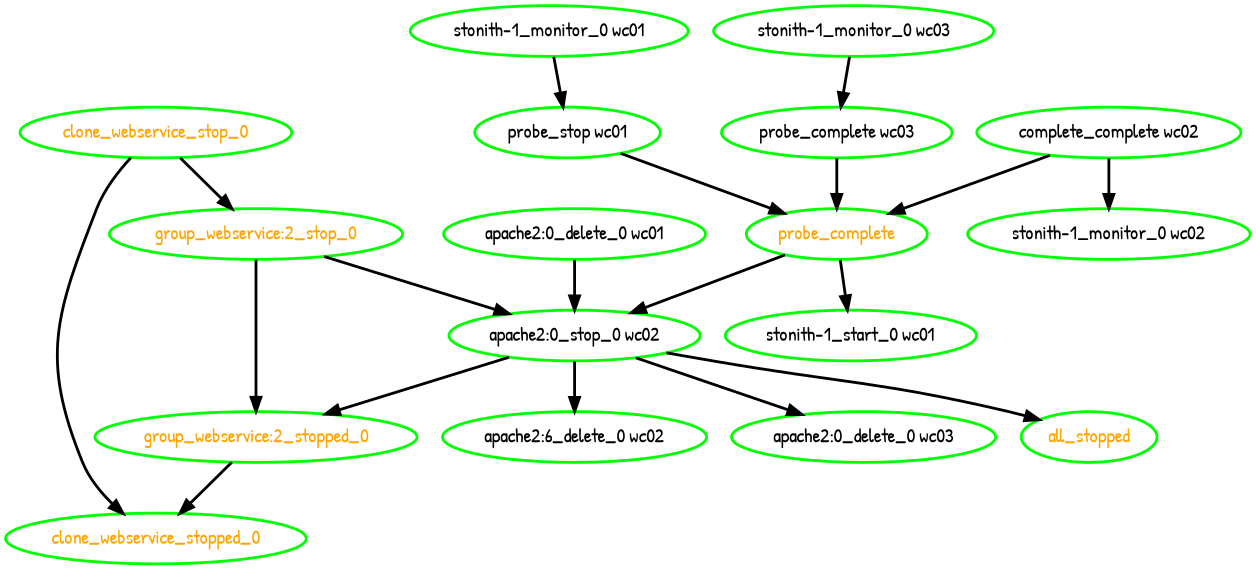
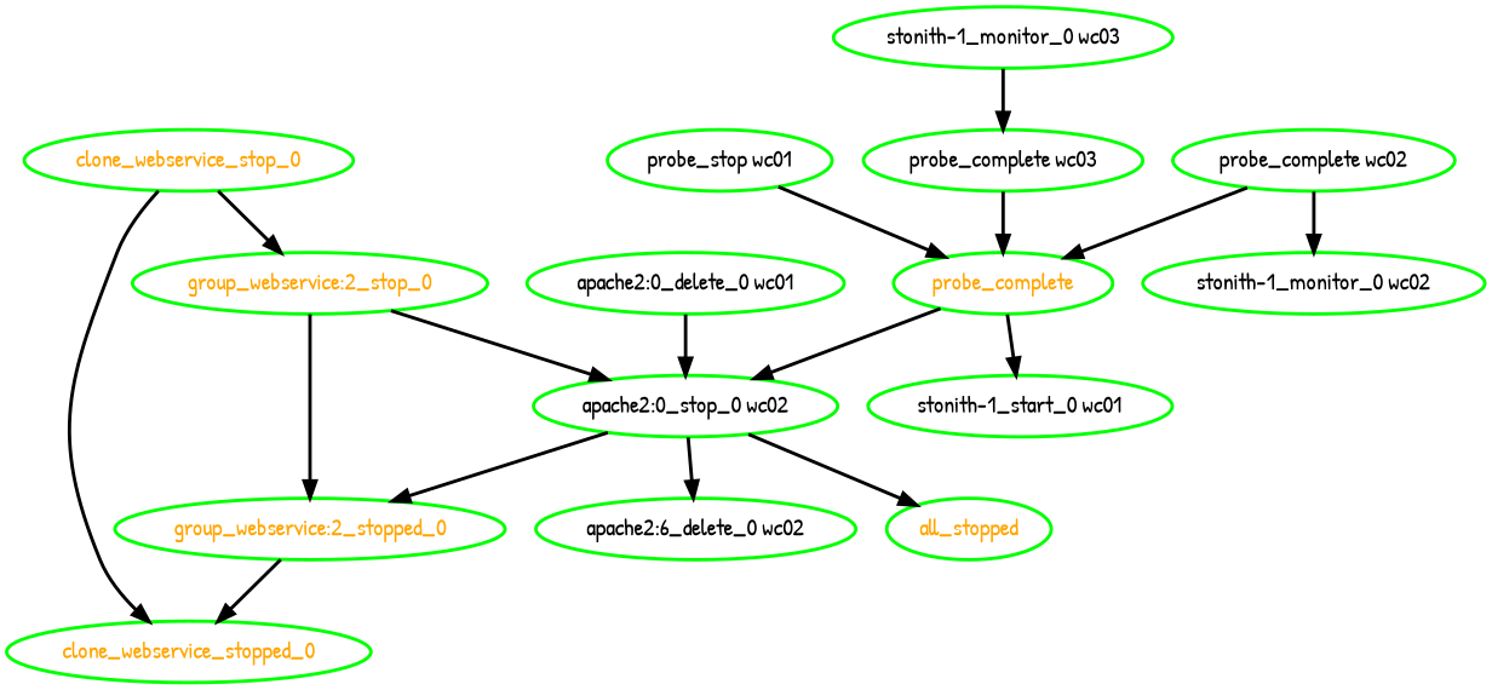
  digraph {
    fontname="Patrick Hand"
    node [color=green fontcolor=black fontname="Patrick Hand" style=bold]
    edge [fontname="Patrick Hand" style=bold]
    all_stopped [fontcolor=orange]
    "apache2:0_delete_0 wc01"
    "apache2:0_stop_0 wc02"
    n4 [label="apache2:6_delete_0 wc02"]
-   "apache2:0_delete_0 wc03"
    "group_webservice:2_stopped_0" [fontcolor=orange]
    clone_webservice_stopped_0 [fontcolor=orange]
    clone_webservice_stop_0 [fontcolor=orange]
    "group_webservice:2_stop_0" [fontcolor=orange]
    n10 [label="probe_stop wc01"]
    probe_complete [fontcolor=orange]
    "stonith-1_start_0 wc01"
-   "probe_complete wc02" [label="complete_complete wc02"]
+   "probe_complete wc02"
    "stonith-1_monitor_0 wc02"
    "probe_complete wc03"
-   "stonith-1_monitor_0 wc01"
    "stonith-1_monitor_0 wc03"
    "apache2:0_delete_0 wc01" -> "apache2:0_stop_0 wc02"
    "apache2:0_stop_0 wc02" -> all_stopped
    "apache2:0_stop_0 wc02" -> n4
-   "apache2:0_stop_0 wc02" -> "apache2:0_delete_0 wc03"
    "apache2:0_stop_0 wc02" -> "group_webservice:2_stopped_0"
    "group_webservice:2_stopped_0" -> clone_webservice_stopped_0
    clone_webservice_stop_0 -> clone_webservice_stopped_0
    clone_webservice_stop_0 -> "group_webservice:2_stop_0"
    "group_webservice:2_stop_0" -> "apache2:0_stop_0 wc02"
    "group_webservice:2_stop_0" -> "group_webservice:2_stopped_0"
    n10 -> probe_complete
    probe_complete -> "apache2:0_stop_0 wc02"
    probe_complete -> "stonith-1_start_0 wc01"
    "probe_complete wc02" -> probe_complete
    "probe_complete wc02" -> "stonith-1_monitor_0 wc02"
    "probe_complete wc03" -> probe_complete
-   "stonith-1_monitor_0 wc01" -> n10
    "stonith-1_monitor_0 wc03" -> "probe_complete wc03"
  }
